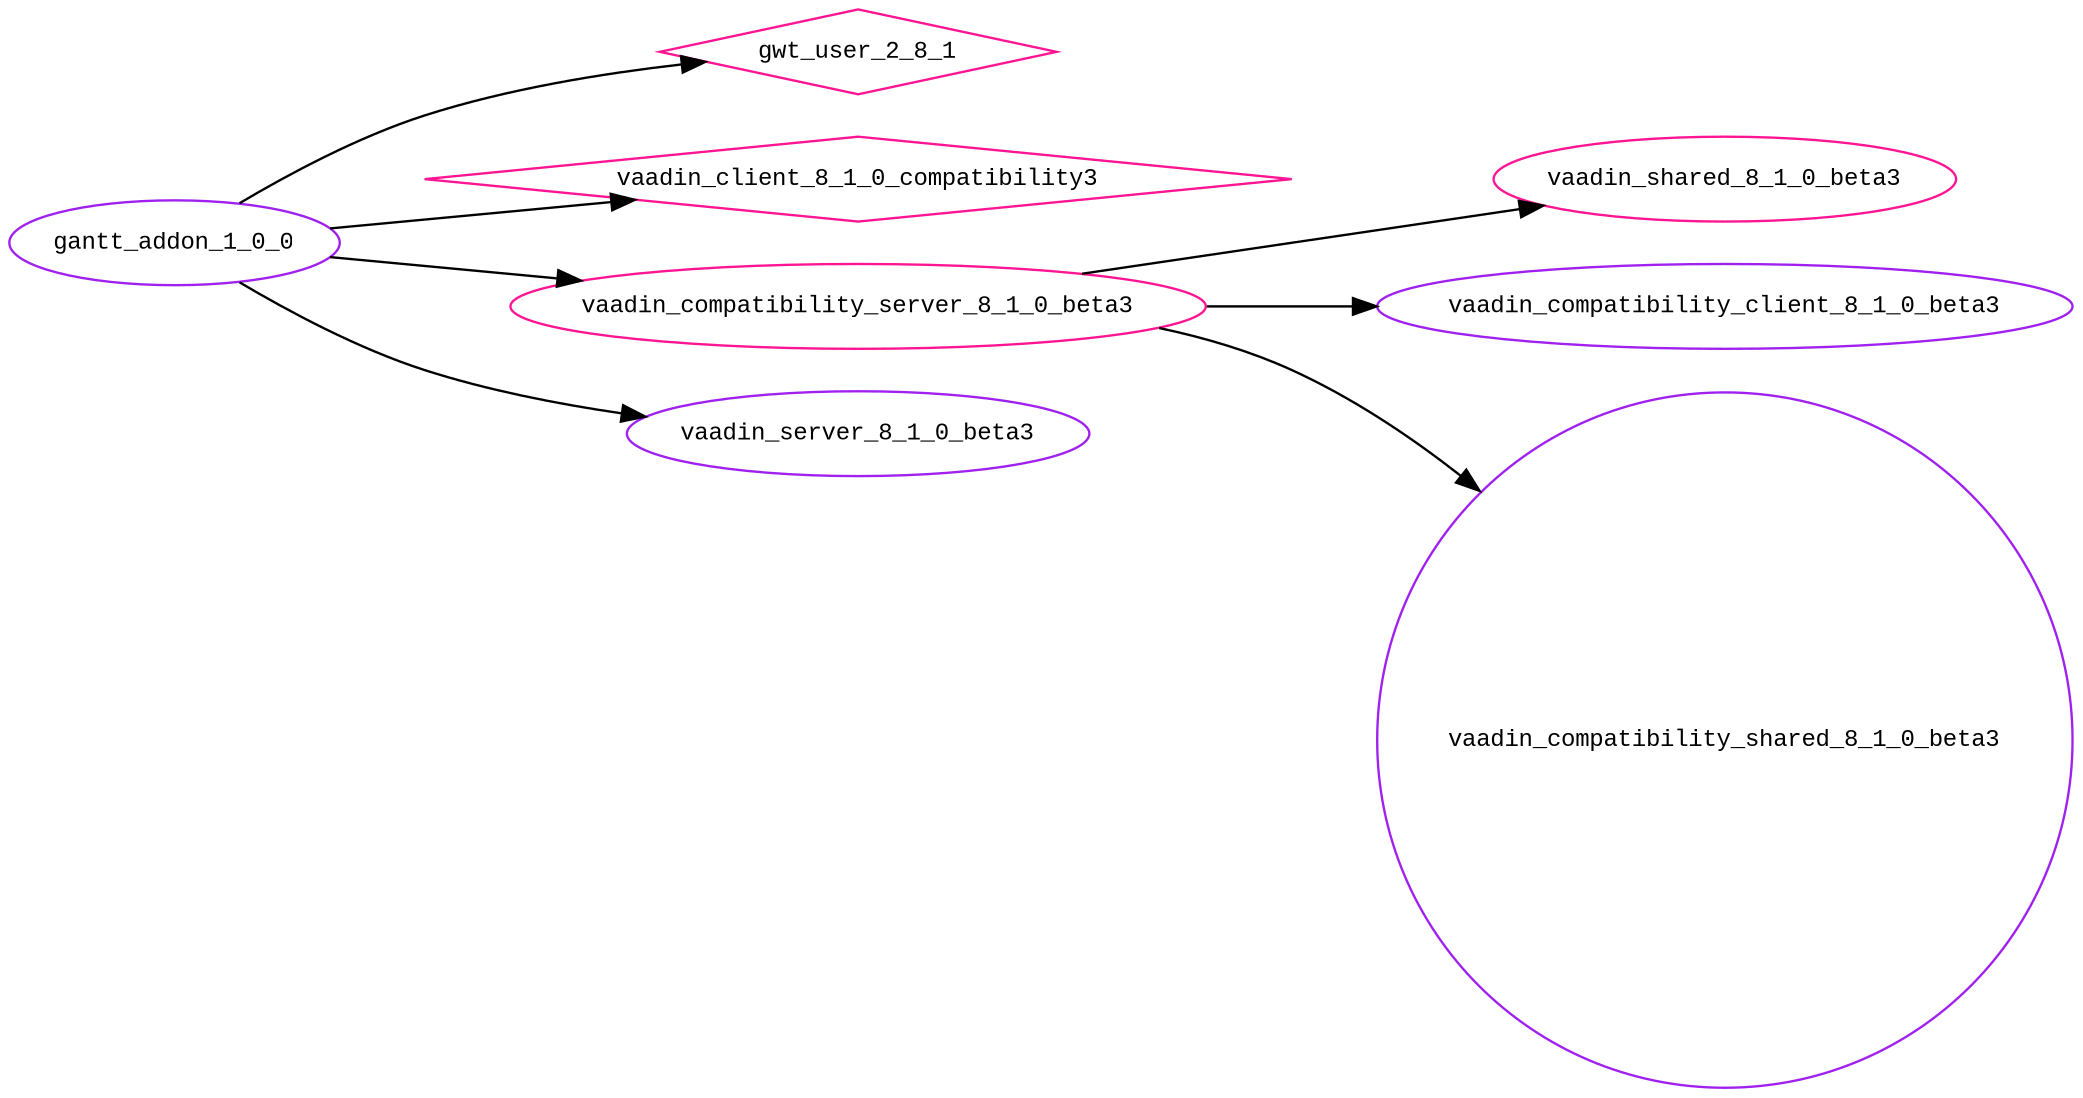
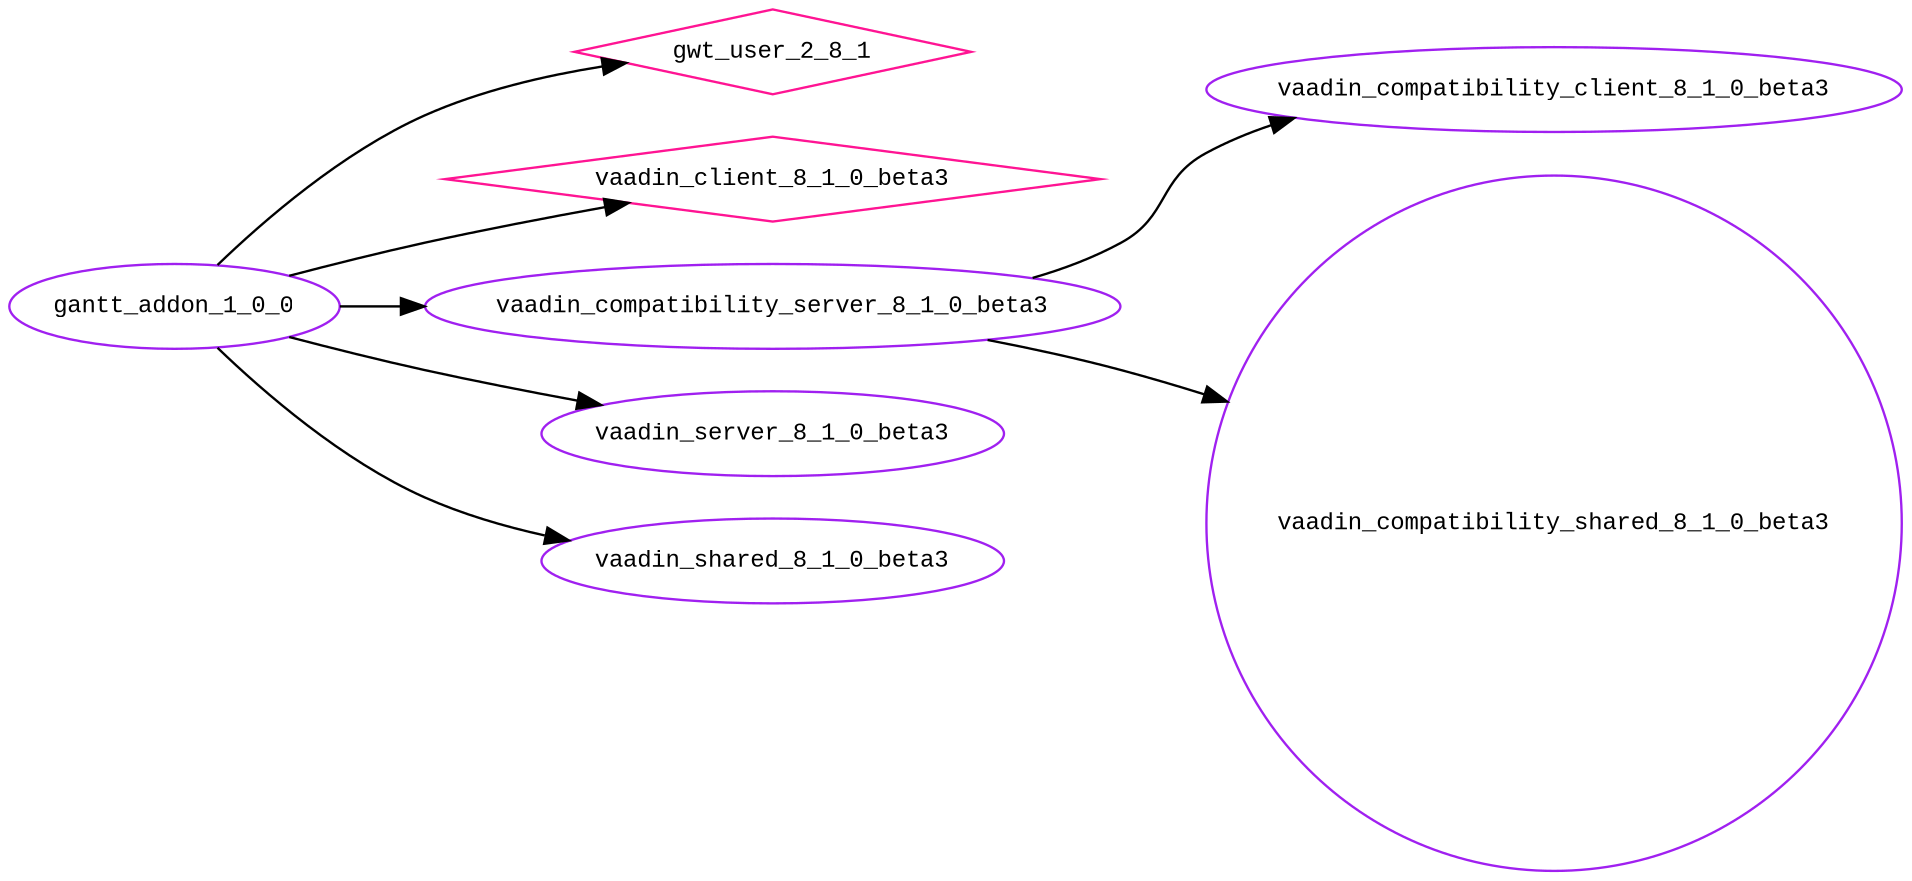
  digraph {
    fontname="Liberation Mono"
    rankdir=LR
    node [color=purple fontname="Liberation Mono" fontsize=10.0 shape=ellipse]
    edge [fontname="Liberation Mono"]
    gwt_user_2_8_1 [color=deeppink shape=diamond]
    gantt_addon_1_0_0
-   vaadin_client_8_1_0_beta3 [color=deeppink shape=diamond label=vaadin_client_8_1_0_compatibility3]
-   vaadin_compatibility_server_8_1_0_beta3 [color=deeppink]
+   vaadin_client_8_1_0_beta3 [color=deeppink shape=diamond]
+   vaadin_compatibility_server_8_1_0_beta3
    vaadin_server_8_1_0_beta3
-   vaadin_shared_8_1_0_beta3 [color=deeppink]
+   vaadin_shared_8_1_0_beta3
    vaadin_compatibility_client_8_1_0_beta3
    vaadin_compatibility_shared_8_1_0_beta3 [shape=circle]
    gantt_addon_1_0_0 -> gwt_user_2_8_1
    gantt_addon_1_0_0 -> vaadin_client_8_1_0_beta3
    gantt_addon_1_0_0 -> vaadin_compatibility_server_8_1_0_beta3
    gantt_addon_1_0_0 -> vaadin_server_8_1_0_beta3
-   vaadin_compatibility_server_8_1_0_beta3 -> vaadin_shared_8_1_0_beta3
+   gantt_addon_1_0_0 -> vaadin_shared_8_1_0_beta3
    vaadin_compatibility_server_8_1_0_beta3 -> vaadin_compatibility_client_8_1_0_beta3
    vaadin_compatibility_server_8_1_0_beta3 -> vaadin_compatibility_shared_8_1_0_beta3
  }
